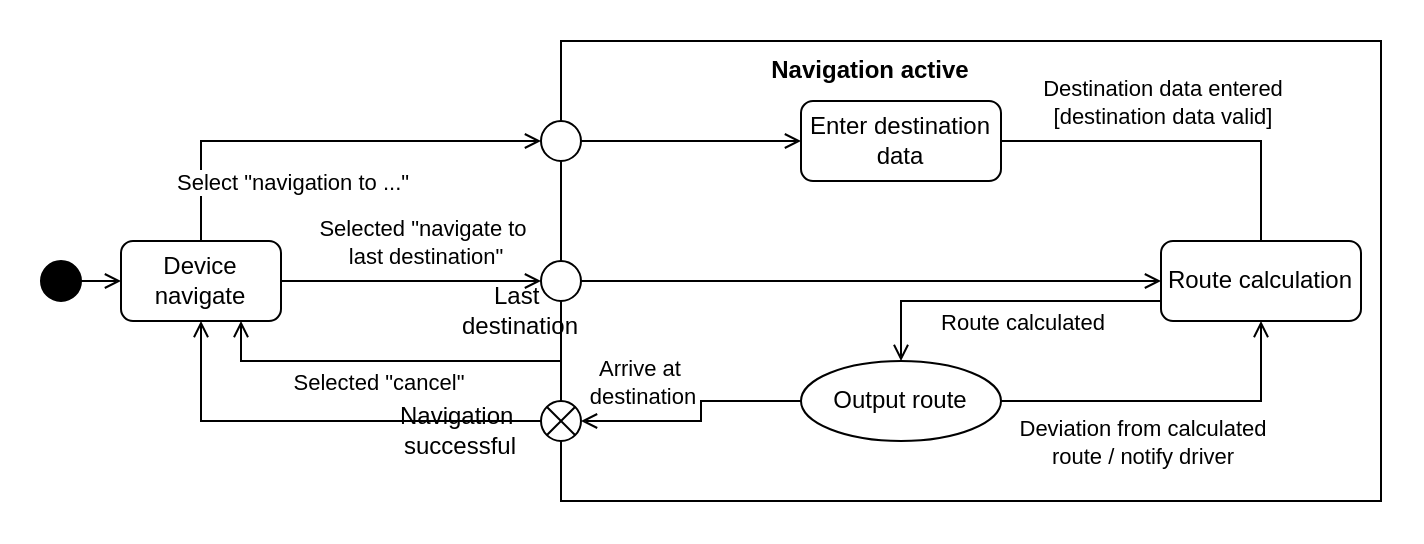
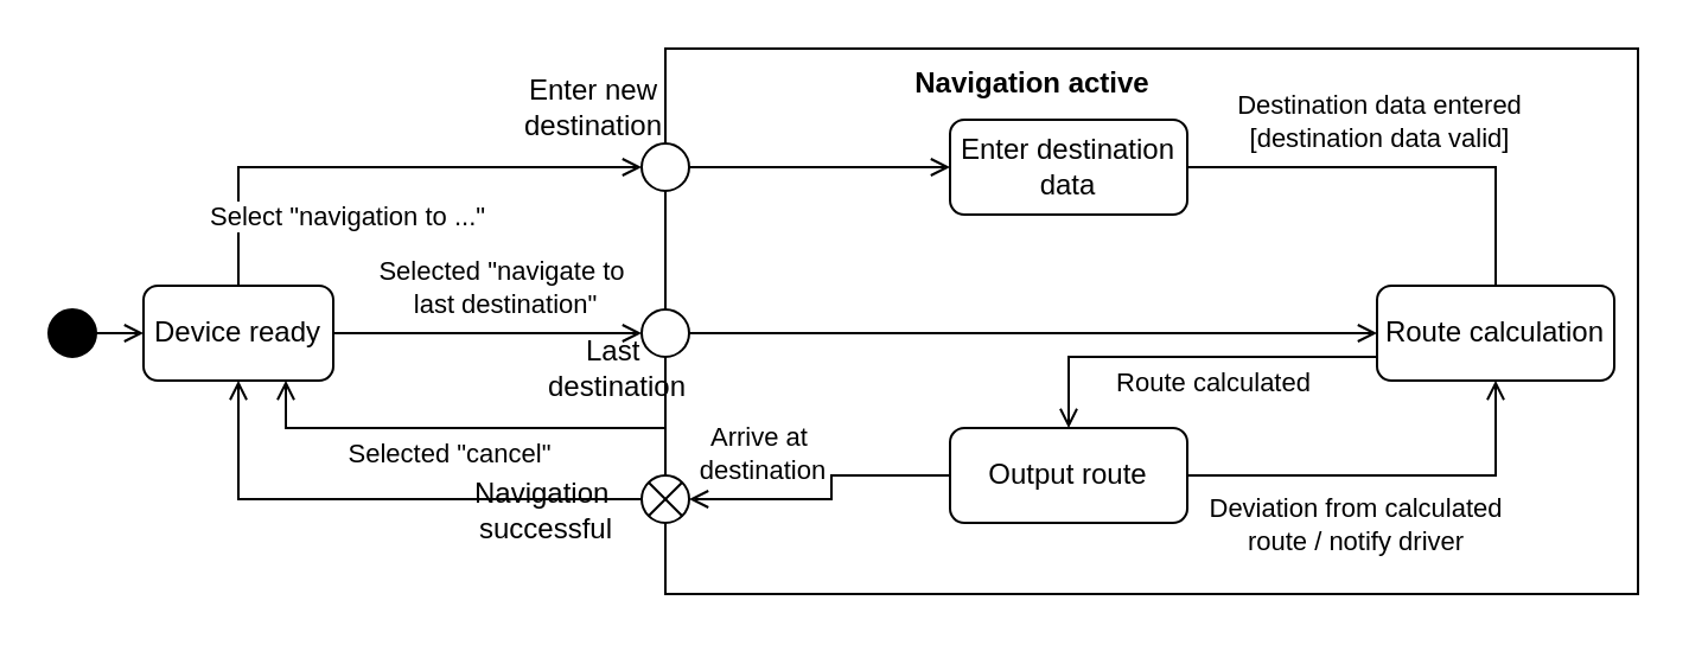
  <mxCell id="0" />
  <mxCell id="1" parent="0" />
  <mxCell id="2" style="edgeStyle=none;rounded=0;orthogonalLoop=1;jettySize=auto;html=1;endArrow=open;endFill=0;" edge="1" parent="1" source="3" target="8"><mxGeometry relative="1" as="geometry" /></mxCell>
  <mxCell id="3" value="" style="ellipse;whiteSpace=wrap;html=1;aspect=fixed;fillColor=#000000;" vertex="1" parent="1"><mxGeometry x="20" y="130" width="20" height="20" as="geometry" /></mxCell>
  <mxCell id="4" style="edgeStyle=none;rounded=0;orthogonalLoop=1;jettySize=auto;html=1;entryX=0;entryY=0.5;entryDx=0;entryDy=0;endArrow=open;endFill=0;" edge="1" parent="1" source="8" target="12"><mxGeometry relative="1" as="geometry"><Array as="points"><mxPoint x="100" y="70" /></Array></mxGeometry></mxCell>
  <mxCell id="5" value="Select &quot;navigation to ...&quot;" style="edgeLabel;html=1;align=center;verticalAlign=middle;resizable=0;points=[];" vertex="1" connectable="0" parent="4"><mxGeometry x="0.472" y="3" relative="1" as="geometry"><mxPoint x="-67" y="23" as="offset" /></mxGeometry></mxCell>
  <mxCell id="6" style="edgeStyle=none;rounded=0;orthogonalLoop=1;jettySize=auto;html=1;endArrow=open;endFill=0;" edge="1" parent="1" source="8" target="15"><mxGeometry relative="1" as="geometry" /></mxCell>
  <mxCell id="7" value="Selected &quot;navigate to&lt;br&gt;&amp;nbsp;last destination&quot;" style="edgeLabel;html=1;align=center;verticalAlign=middle;resizable=0;points=[];" vertex="1" connectable="0" parent="6"><mxGeometry x="0.291" y="1" relative="1" as="geometry"><mxPoint x="-14" y="-19" as="offset" /></mxGeometry></mxCell>
- <mxCell id="8" value="Device navigate" style="rounded=1;whiteSpace=wrap;html=1;strokeColor=#000000;fillColor=#FFFFFF;" vertex="1" parent="1"><mxGeometry x="60" y="120" width="80" height="40" as="geometry" /></mxCell>
+ <mxCell id="8" value="Device ready" style="rounded=1;whiteSpace=wrap;html=1;strokeColor=#000000;fillColor=#FFFFFF;" vertex="1" parent="1"><mxGeometry x="60" y="120" width="80" height="40" as="geometry" /></mxCell>
  <mxCell id="9" style="edgeStyle=none;rounded=0;orthogonalLoop=1;jettySize=auto;html=1;endArrow=open;endFill=0;" edge="1" parent="1" source="12" target="20"><mxGeometry relative="1" as="geometry" /></mxCell>
  <mxCell id="10" style="edgeStyle=none;rounded=0;orthogonalLoop=1;jettySize=auto;html=1;endArrow=none;endFill=0;entryX=0.5;entryY=1;entryDx=0;entryDy=0;entryPerimeter=0;" edge="1" parent="1" source="12" target="17"><mxGeometry relative="1" as="geometry"><mxPoint x="510" y="250" as="targetPoint" /><Array as="points"><mxPoint x="280" y="20" /><mxPoint x="690" y="20" /><mxPoint x="690" y="250" /><mxPoint x="280" y="250" /></Array></mxGeometry></mxCell>
  <mxCell id="11" style="edgeStyle=none;rounded=0;orthogonalLoop=1;jettySize=auto;html=1;entryX=0.5;entryY=0;entryDx=0;entryDy=0;endArrow=none;endFill=0;" edge="1" parent="1" source="12" target="15"><mxGeometry relative="1" as="geometry" /></mxCell>
  <mxCell id="12" value="" style="ellipse;whiteSpace=wrap;html=1;aspect=fixed;fillColor=#FFFFFF;" vertex="1" parent="1"><mxGeometry x="270" y="60" width="20" height="20" as="geometry" /></mxCell>
  <mxCell id="13" style="edgeStyle=none;rounded=0;orthogonalLoop=1;jettySize=auto;html=1;endArrow=open;endFill=0;" edge="1" parent="1" source="15" target="28"><mxGeometry relative="1" as="geometry" /></mxCell>
  <mxCell id="14" style="edgeStyle=none;rounded=0;orthogonalLoop=1;jettySize=auto;html=1;entryX=0.5;entryY=0;entryDx=0;entryDy=0;entryPerimeter=0;endArrow=none;endFill=0;" edge="1" parent="1" source="15" target="17"><mxGeometry relative="1" as="geometry" /></mxCell>
  <mxCell id="15" value="" style="ellipse;whiteSpace=wrap;html=1;aspect=fixed;fillColor=#FFFFFF;" vertex="1" parent="1"><mxGeometry x="270" y="130" width="20" height="20" as="geometry" /></mxCell>
  <mxCell id="16" style="edgeStyle=none;rounded=0;orthogonalLoop=1;jettySize=auto;html=1;entryX=0.5;entryY=1;entryDx=0;entryDy=0;endArrow=open;endFill=0;" edge="1" parent="1" source="17" target="8"><mxGeometry relative="1" as="geometry"><Array as="points"><mxPoint x="100" y="210" /></Array></mxGeometry></mxCell>
  <mxCell id="17" value="" style="verticalLabelPosition=bottom;verticalAlign=top;html=1;shape=mxgraph.flowchart.or;strokeColor=#000000;fillColor=#FFFFFF;" vertex="1" parent="1"><mxGeometry x="270" y="200" width="20" height="20" as="geometry" /></mxCell>
  <mxCell id="18" style="edgeStyle=none;rounded=0;orthogonalLoop=1;jettySize=auto;html=1;entryX=0.5;entryY=0;entryDx=0;entryDy=0;endArrow=none;endFill=0;" edge="1" parent="1" source="20" target="28"><mxGeometry relative="1" as="geometry"><Array as="points"><mxPoint x="630" y="70" /></Array></mxGeometry></mxCell>
  <mxCell id="19" value="Destination data entered&lt;br&gt;[destination data valid]" style="edgeLabel;html=1;align=center;verticalAlign=middle;resizable=0;points=[];" vertex="1" connectable="0" parent="18"><mxGeometry x="-0.132" y="-1" relative="1" as="geometry"><mxPoint x="2" y="-21" as="offset" /></mxGeometry></mxCell>
  <mxCell id="20" value="Enter destination data" style="rounded=1;whiteSpace=wrap;html=1;strokeColor=#000000;fillColor=#FFFFFF;" vertex="1" parent="1"><mxGeometry x="400" y="50" width="100" height="40" as="geometry" /></mxCell>
  <mxCell id="21" style="edgeStyle=none;rounded=0;orthogonalLoop=1;jettySize=auto;html=1;entryX=0.5;entryY=1;entryDx=0;entryDy=0;endArrow=open;endFill=0;" edge="1" parent="1" source="25" target="28"><mxGeometry relative="1" as="geometry"><Array as="points"><mxPoint x="630" y="200" /></Array></mxGeometry></mxCell>
  <mxCell id="22" value="Deviation from calculated&lt;br&gt;route / notify driver" style="edgeLabel;html=1;align=center;verticalAlign=middle;resizable=0;points=[];" vertex="1" connectable="0" parent="21"><mxGeometry x="0.398" relative="1" as="geometry"><mxPoint x="-49" y="20" as="offset" /></mxGeometry></mxCell>
  <mxCell id="23" style="edgeStyle=none;rounded=0;orthogonalLoop=1;jettySize=auto;html=1;entryX=1;entryY=0.5;entryDx=0;entryDy=0;entryPerimeter=0;endArrow=open;endFill=0;" edge="1" parent="1" source="25" target="17"><mxGeometry relative="1" as="geometry"><Array as="points"><mxPoint x="350" y="200" /><mxPoint x="350" y="210" /></Array></mxGeometry></mxCell>
  <mxCell id="24" value="Arrive at&amp;nbsp;&lt;br&gt;destination" style="edgeLabel;html=1;align=center;verticalAlign=middle;resizable=0;points=[];" vertex="1" connectable="0" parent="23"><mxGeometry x="0.299" y="1" relative="1" as="geometry"><mxPoint x="-12" y="-21" as="offset" /></mxGeometry></mxCell>
- <mxCell id="25" value="Output route" style="ellipse;whiteSpace=wrap;html=1;strokeColor=#000000;fillColor=#FFFFFF;" vertex="1" parent="1"><mxGeometry x="400" y="180" width="100" height="40" as="geometry" /></mxCell>
+ <mxCell id="25" value="Output route" style="rounded=1;whiteSpace=wrap;html=1;strokeColor=#000000;fillColor=#FFFFFF;" vertex="1" parent="1"><mxGeometry x="400" y="180" width="100" height="40" as="geometry" /></mxCell>
  <mxCell id="26" style="edgeStyle=none;rounded=0;orthogonalLoop=1;jettySize=auto;html=1;entryX=0.5;entryY=0;entryDx=0;entryDy=0;endArrow=open;endFill=0;exitX=0;exitY=0.75;exitDx=0;exitDy=0;" edge="1" parent="1" source="28" target="25"><mxGeometry relative="1" as="geometry"><mxPoint x="570" y="160" as="sourcePoint" /><Array as="points"><mxPoint x="450" y="150" /></Array></mxGeometry></mxCell>
  <mxCell id="27" value="Route calculated" style="edgeLabel;html=1;align=center;verticalAlign=middle;resizable=0;points=[];" vertex="1" connectable="0" parent="26"><mxGeometry x="0.284" relative="1" as="geometry"><mxPoint x="33" y="10" as="offset" /></mxGeometry></mxCell>
  <mxCell id="28" value="Route calculation" style="rounded=1;whiteSpace=wrap;html=1;strokeColor=#000000;fillColor=#FFFFFF;" vertex="1" parent="1"><mxGeometry x="580" y="120" width="100" height="40" as="geometry" /></mxCell>
  <mxCell id="29" value="&lt;b&gt;Navigation active&lt;/b&gt;" style="text;html=1;strokeColor=none;fillColor=none;align=center;verticalAlign=middle;whiteSpace=wrap;rounded=0;" vertex="1" parent="1"><mxGeometry x="380" y="20" width="110" height="30" as="geometry" /></mxCell>
+ <mxCell id="30" value="Enter new destination" style="text;html=1;strokeColor=none;fillColor=none;align=center;verticalAlign=middle;whiteSpace=wrap;rounded=0;" vertex="1" parent="1"><mxGeometry x="220" y="30" width="60" height="30" as="geometry" /></mxCell>
  <mxCell id="31" value="Navigation&amp;nbsp;&lt;br&gt;successful" style="text;html=1;strokeColor=none;fillColor=none;align=center;verticalAlign=middle;whiteSpace=wrap;rounded=0;" vertex="1" parent="1"><mxGeometry x="200" y="200" width="60" height="30" as="geometry" /></mxCell>
  <mxCell id="32" value="Last&amp;nbsp;&lt;br&gt;destination" style="text;html=1;strokeColor=none;fillColor=none;align=center;verticalAlign=middle;whiteSpace=wrap;rounded=0;" vertex="1" parent="1"><mxGeometry x="230" y="140" width="60" height="30" as="geometry" /></mxCell>
  <mxCell id="33" value="" style="endArrow=open;html=1;rounded=0;endFill=0;entryX=0.75;entryY=1;entryDx=0;entryDy=0;" edge="1" parent="1" target="8"><mxGeometry width="50" height="50" relative="1" as="geometry"><mxPoint x="280" y="180" as="sourcePoint" /><mxPoint x="130" y="180" as="targetPoint" /><Array as="points"><mxPoint x="120" y="180" /></Array></mxGeometry></mxCell>
  <mxCell id="34" value="Selected &quot;cancel&quot;" style="edgeLabel;html=1;align=center;verticalAlign=middle;resizable=0;points=[];" vertex="1" connectable="0" parent="33"><mxGeometry x="0.023" y="1" relative="1" as="geometry"><mxPoint y="9" as="offset" /></mxGeometry></mxCell>
